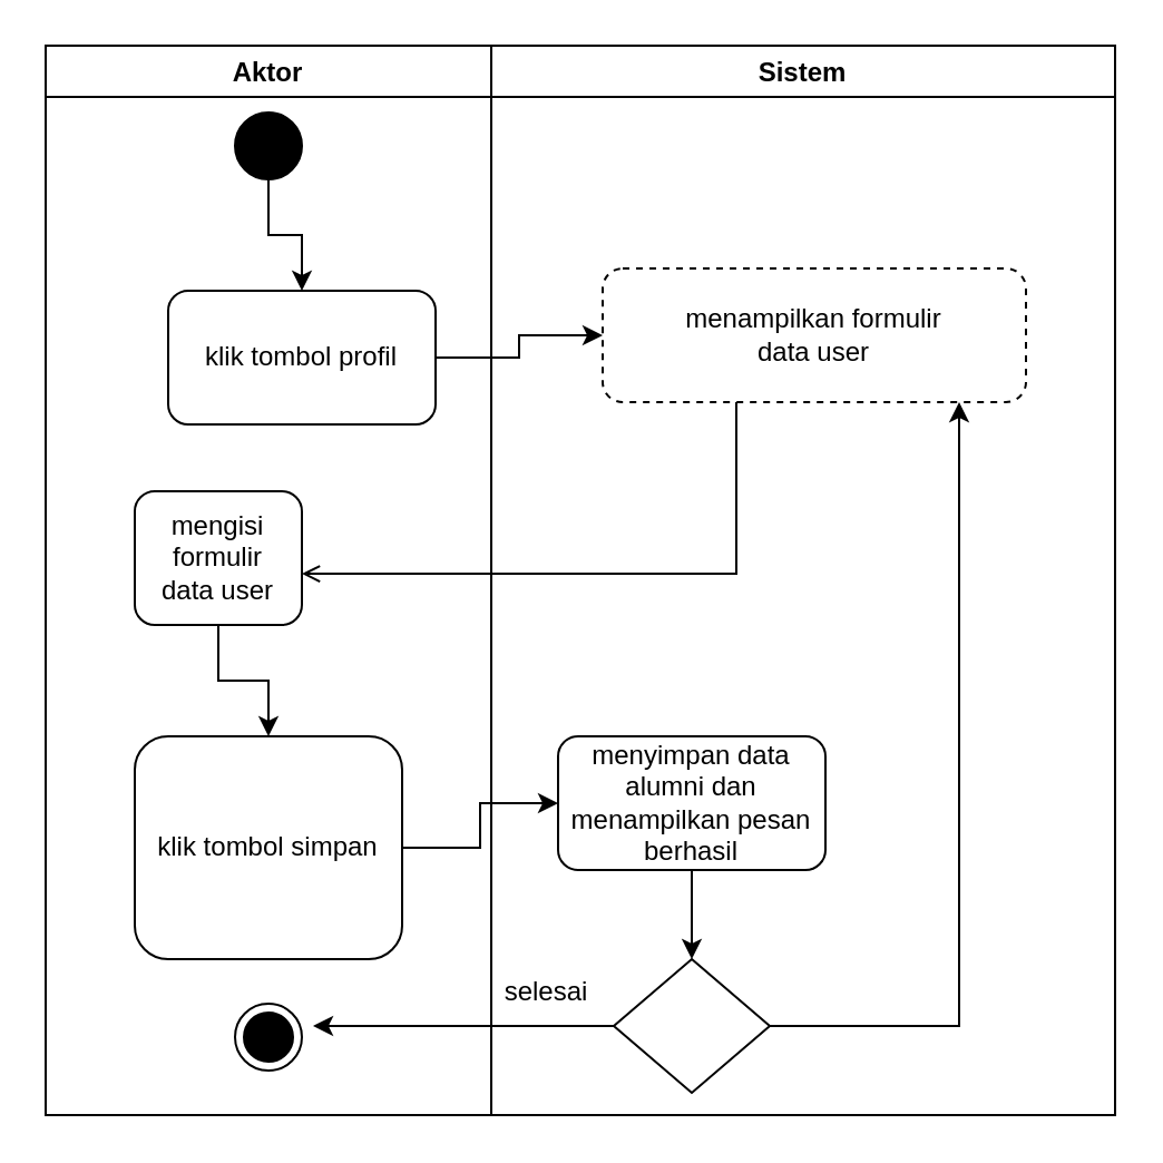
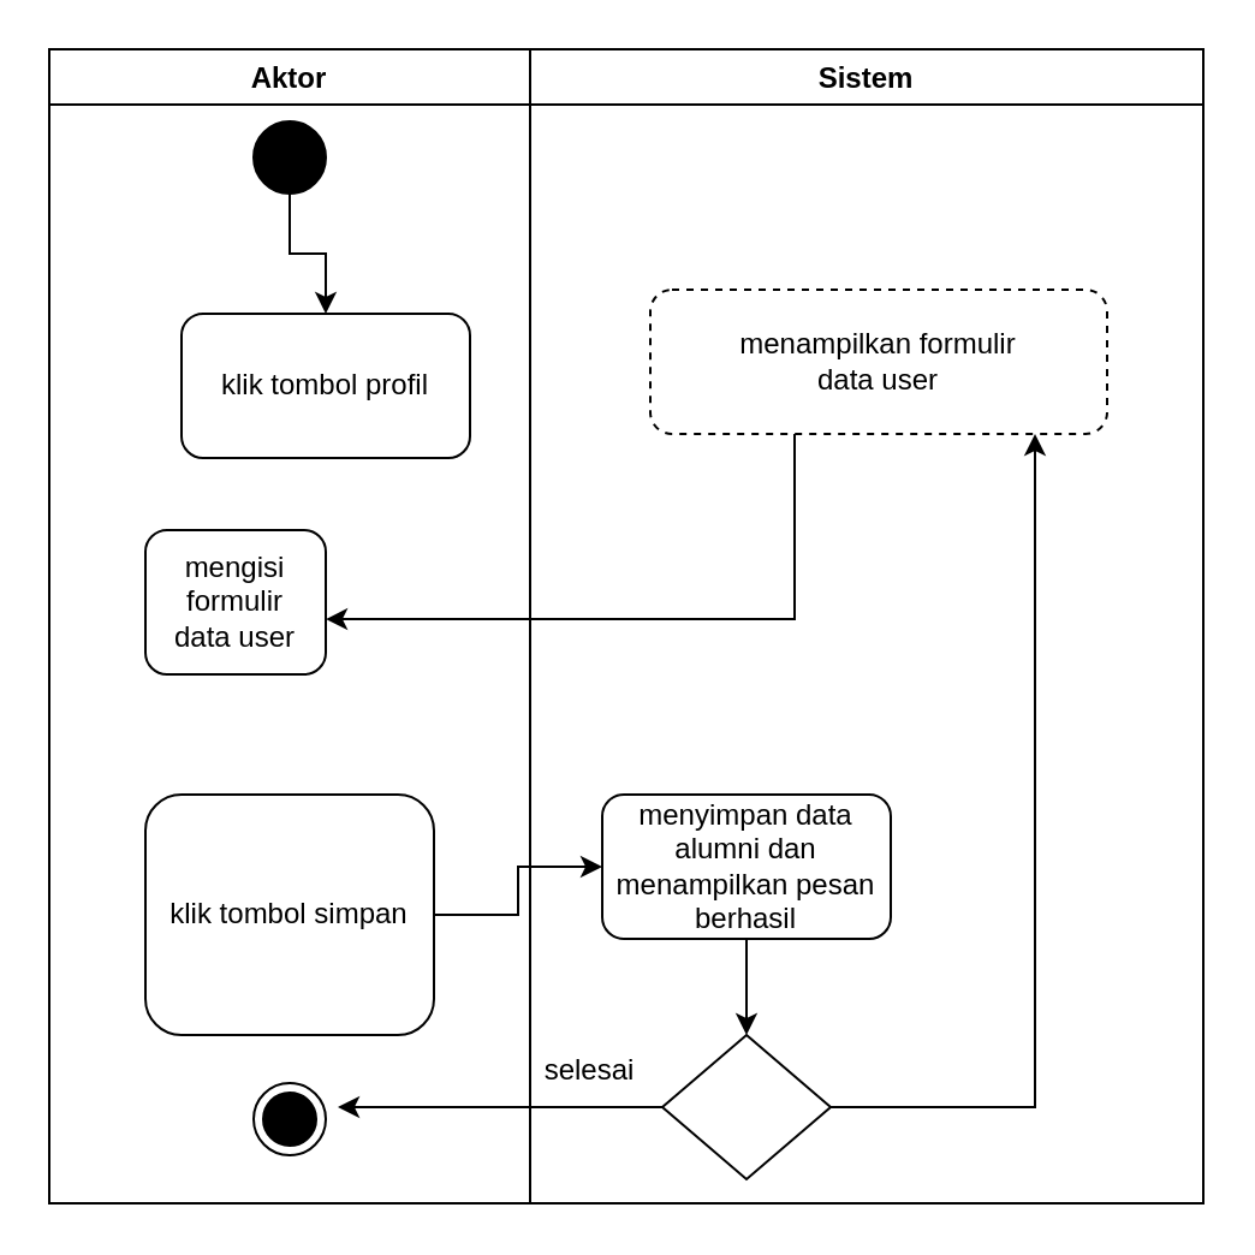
  <mxCell id="0" />
  <mxCell id="1" parent="0" />
  <mxCell id="2" value="Aktor" style="swimlane;" parent="1" vertex="1"><mxGeometry x="20" y="20" width="200" height="480" as="geometry" /></mxCell>
  <mxCell id="3" value="" style="edgeStyle=orthogonalEdgeStyle;rounded=0;orthogonalLoop=1;jettySize=auto;html=1;" parent="2" source="4" target="5" edge="1"><mxGeometry relative="1" as="geometry" /></mxCell>
  <mxCell id="4" value="" style="ellipse;whiteSpace=wrap;html=1;aspect=fixed;fillColor=#000000;" parent="2" vertex="1"><mxGeometry x="85" y="30" width="30" height="30" as="geometry" /></mxCell>
  <mxCell id="5" value="klik tombol profil" style="rounded=1;whiteSpace=wrap;html=1;" parent="2" vertex="1"><mxGeometry x="55" y="110" width="120" height="60" as="geometry" /></mxCell>
- <mxCell id="6" value="" style="edgeStyle=orthogonalEdgeStyle;rounded=0;orthogonalLoop=1;jettySize=auto;html=1;" parent="2" source="7" target="8" edge="1"><mxGeometry relative="1" as="geometry" /></mxCell>
  <mxCell id="7" value="mengisi formulir&lt;br&gt;data user" style="rounded=1;whiteSpace=wrap;html=1;" parent="2" vertex="1"><mxGeometry x="40" y="200" width="75" height="60" as="geometry" /></mxCell>
  <mxCell id="8" value="klik tombol simpan" style="rounded=1;whiteSpace=wrap;html=1;" parent="2" vertex="1"><mxGeometry x="40" y="310" width="120" height="100" as="geometry" /></mxCell>
  <mxCell id="9" value="" style="ellipse;html=1;shape=endState;fillColor=#000000;strokeColor=#000000;" parent="2" vertex="1"><mxGeometry x="85" y="430" width="30" height="30" as="geometry" /></mxCell>
  <mxCell id="10" value="Sistem" style="swimlane;" parent="1" vertex="1"><mxGeometry x="220" y="20" width="280" height="480" as="geometry" /></mxCell>
  <mxCell id="11" value="menampilkan formulir&lt;br&gt;data user" style="rounded=1;whiteSpace=wrap;html=1;dashed=1;" parent="10" vertex="1"><mxGeometry x="50" y="100" width="190" height="60" as="geometry" /></mxCell>
  <mxCell id="12" value="" style="edgeStyle=orthogonalEdgeStyle;rounded=0;orthogonalLoop=1;jettySize=auto;html=1;" edge="1" parent="10" source="13" target="15"><mxGeometry relative="1" as="geometry" /></mxCell>
  <mxCell id="13" value="menyimpan data alumni dan menampilkan pesan berhasil" style="rounded=1;whiteSpace=wrap;html=1;" parent="10" vertex="1"><mxGeometry x="30" y="310" width="120" height="60" as="geometry" /></mxCell>
  <mxCell id="14" value="" style="edgeStyle=orthogonalEdgeStyle;rounded=0;orthogonalLoop=1;jettySize=auto;html=1;" edge="1" parent="10" source="15"><mxGeometry relative="1" as="geometry"><mxPoint x="210" y="160" as="targetPoint" /><Array as="points"><mxPoint x="210" y="440" /><mxPoint x="210" y="160" /></Array></mxGeometry></mxCell>
  <mxCell id="15" value="" style="rhombus;whiteSpace=wrap;html=1;" vertex="1" parent="10"><mxGeometry x="55" y="410" width="70" height="60" as="geometry" /></mxCell>
  <mxCell id="16" value="selesai" style="text;html=1;strokeColor=none;fillColor=none;align=center;verticalAlign=middle;whiteSpace=wrap;rounded=0;" vertex="1" parent="10"><mxGeometry x="-5" y="410" width="60" height="30" as="geometry" /></mxCell>
- <mxCell id="17" value="" style="edgeStyle=orthogonalEdgeStyle;rounded=0;orthogonalLoop=1;jettySize=auto;html=1;" parent="1" source="5" target="11" edge="1"><mxGeometry relative="1" as="geometry" /></mxCell>
- <mxCell id="18" value="" style="edgeStyle=orthogonalEdgeStyle;rounded=0;orthogonalLoop=1;jettySize=auto;html=1;entryX=1;entryY=0.617;entryDx=0;entryDy=0;entryPerimeter=0;endArrow=open;" parent="1" source="11" target="7" edge="1"><mxGeometry relative="1" as="geometry"><mxPoint x="330" y="260" as="targetPoint" /><Array as="points"><mxPoint x="330" y="257" /></Array></mxGeometry></mxCell>
+ <mxCell id="18" value="" style="edgeStyle=orthogonalEdgeStyle;rounded=0;orthogonalLoop=1;jettySize=auto;html=1;entryX=1;entryY=0.617;entryDx=0;entryDy=0;entryPerimeter=0;" parent="1" source="11" target="7" edge="1"><mxGeometry relative="1" as="geometry"><mxPoint x="330" y="260" as="targetPoint" /><Array as="points"><mxPoint x="330" y="257" /></Array></mxGeometry></mxCell>
  <mxCell id="19" value="" style="edgeStyle=orthogonalEdgeStyle;rounded=0;orthogonalLoop=1;jettySize=auto;html=1;" parent="1" source="8" target="13" edge="1"><mxGeometry relative="1" as="geometry" /></mxCell>
  <mxCell id="20" value="" style="edgeStyle=orthogonalEdgeStyle;rounded=0;orthogonalLoop=1;jettySize=auto;html=1;" edge="1" parent="1" source="15"><mxGeometry relative="1" as="geometry"><mxPoint x="140" y="460" as="targetPoint" /></mxGeometry></mxCell>
